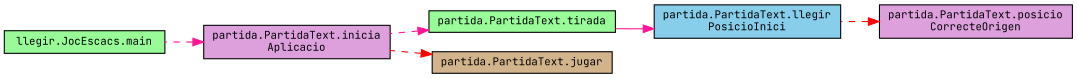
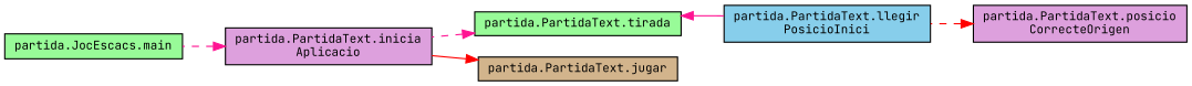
  digraph {
    fontname="JetBrains Mono"
    rankdir=RL
    node [color=black fillcolor=plum fontname="JetBrains Mono" fontsize=10 shape=record style=filled]
    edge [color=deeppink dir=back fontname="JetBrains Mono" fontsize=10 labelfontname=Helvetica labelfontsize=10 style=dashed]
    n1 [fontcolor=black height=0.2 label="partida.PartidaText.posicio\lCorrecteOrigen" width=0.4]
    n2 [fillcolor=skyblue height=0.2 label="partida.PartidaText.llegir\lPosicioInici" width=0.4]
    n3 [fillcolor=palegreen height=0.2 label="partida.PartidaText.tirada" width=0.4]
    n4 [height=0.2 label="partida.PartidaText.inicia\lAplicacio" width=0.4]
    n5 [fillcolor=tan height=0.2 label="partida.PartidaText.jugar" width=0.4]
-   n6 [fillcolor=palegreen height=0.2 label="llegir.JocEscacs.main" width=0.4]
+   n6 [fillcolor=palegreen height=0.2 label="partida.JocEscacs.main" width=0.4]
    n1 -> n2 [color=red]
-   n2 -> n3 [style=solid]
+   n3 -> n2 [style=solid]
    n3 -> n4
    n4 -> n6
-   n5 -> n4 [color=red]
+   n5 -> n4 [color=red style=solid]
  }
